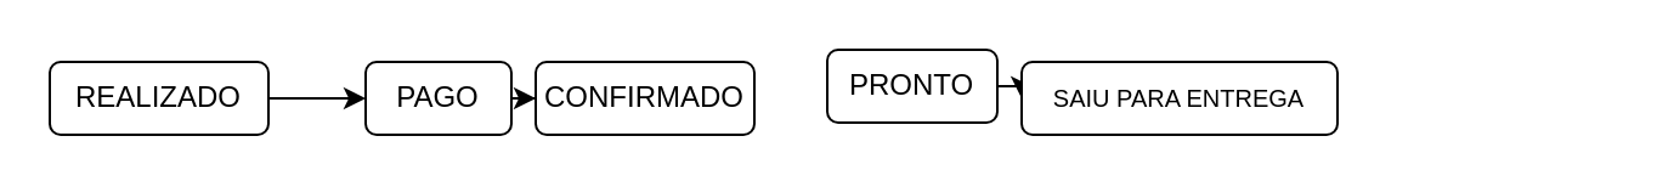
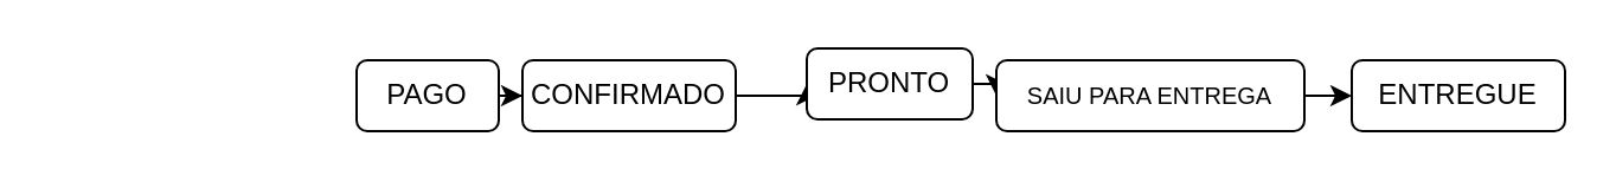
  <mxCell id="0" />
  <mxCell id="1" parent="0" />
- <mxCell id="2" style="edgeStyle=orthogonalEdgeStyle;rounded=0;orthogonalLoop=1;jettySize=auto;html=1;exitX=1;exitY=0.5;exitDx=0;exitDy=0;entryX=0;entryY=0.5;entryDx=0;entryDy=0;" parent="1" source="3" target="5" edge="1"><mxGeometry relative="1" as="geometry" /></mxCell>
- <mxCell id="3" value="REALIZADO" style="rounded=1;whiteSpace=wrap;html=1;" parent="1" vertex="1"><mxGeometry x="20" y="25" width="90" height="30" as="geometry" /></mxCell>
  <mxCell id="4" style="edgeStyle=orthogonalEdgeStyle;rounded=0;orthogonalLoop=1;jettySize=auto;html=1;exitX=1;exitY=0.5;exitDx=0;exitDy=0;" parent="1" source="5" target="7" edge="1"><mxGeometry relative="1" as="geometry" /></mxCell>
  <mxCell id="5" value="PAGO" style="rounded=1;whiteSpace=wrap;html=1;" parent="1" vertex="1"><mxGeometry x="150" y="25" width="60" height="30" as="geometry" /></mxCell>
+ <mxCell id="6" style="edgeStyle=orthogonalEdgeStyle;rounded=0;orthogonalLoop=1;jettySize=auto;html=1;exitX=1;exitY=0.5;exitDx=0;exitDy=0;entryX=0;entryY=0.5;entryDx=0;entryDy=0;" parent="1" source="7" target="9" edge="1"><mxGeometry relative="1" as="geometry" /></mxCell>
  <mxCell id="7" value="CONFIRMADO" style="rounded=1;whiteSpace=wrap;html=1;" parent="1" vertex="1"><mxGeometry x="220" y="25" width="90" height="30" as="geometry" /></mxCell>
  <mxCell id="8" style="edgeStyle=orthogonalEdgeStyle;rounded=0;orthogonalLoop=1;jettySize=auto;html=1;exitX=1;exitY=0.5;exitDx=0;exitDy=0;entryX=0;entryY=0.5;entryDx=0;entryDy=0;" parent="1" source="9" target="11" edge="1"><mxGeometry relative="1" as="geometry" /></mxCell>
  <mxCell id="9" value="PRONTO" style="rounded=1;whiteSpace=wrap;html=1;" parent="1" vertex="1"><mxGeometry x="340" y="20" width="70" height="30" as="geometry" /></mxCell>
+ <mxCell id="10" style="edgeStyle=orthogonalEdgeStyle;rounded=0;orthogonalLoop=1;jettySize=auto;html=1;exitX=1;exitY=0.5;exitDx=0;exitDy=0;entryX=0;entryY=0.5;entryDx=0;entryDy=0;" parent="1" source="11" target="12" edge="1"><mxGeometry relative="1" as="geometry" /></mxCell>
  <mxCell id="11" value="SAIU PARA ENTREGA" style="rounded=1;whiteSpace=wrap;fontSize=10;html=1;" parent="1" vertex="1"><mxGeometry x="420" y="25" width="130" height="30" as="geometry" /></mxCell>
+ <mxCell id="12" value="ENTREGUE" style="rounded=1;whiteSpace=wrap;html=1;" parent="1" vertex="1"><mxGeometry x="570" y="25" width="90" height="30" as="geometry" /></mxCell>
